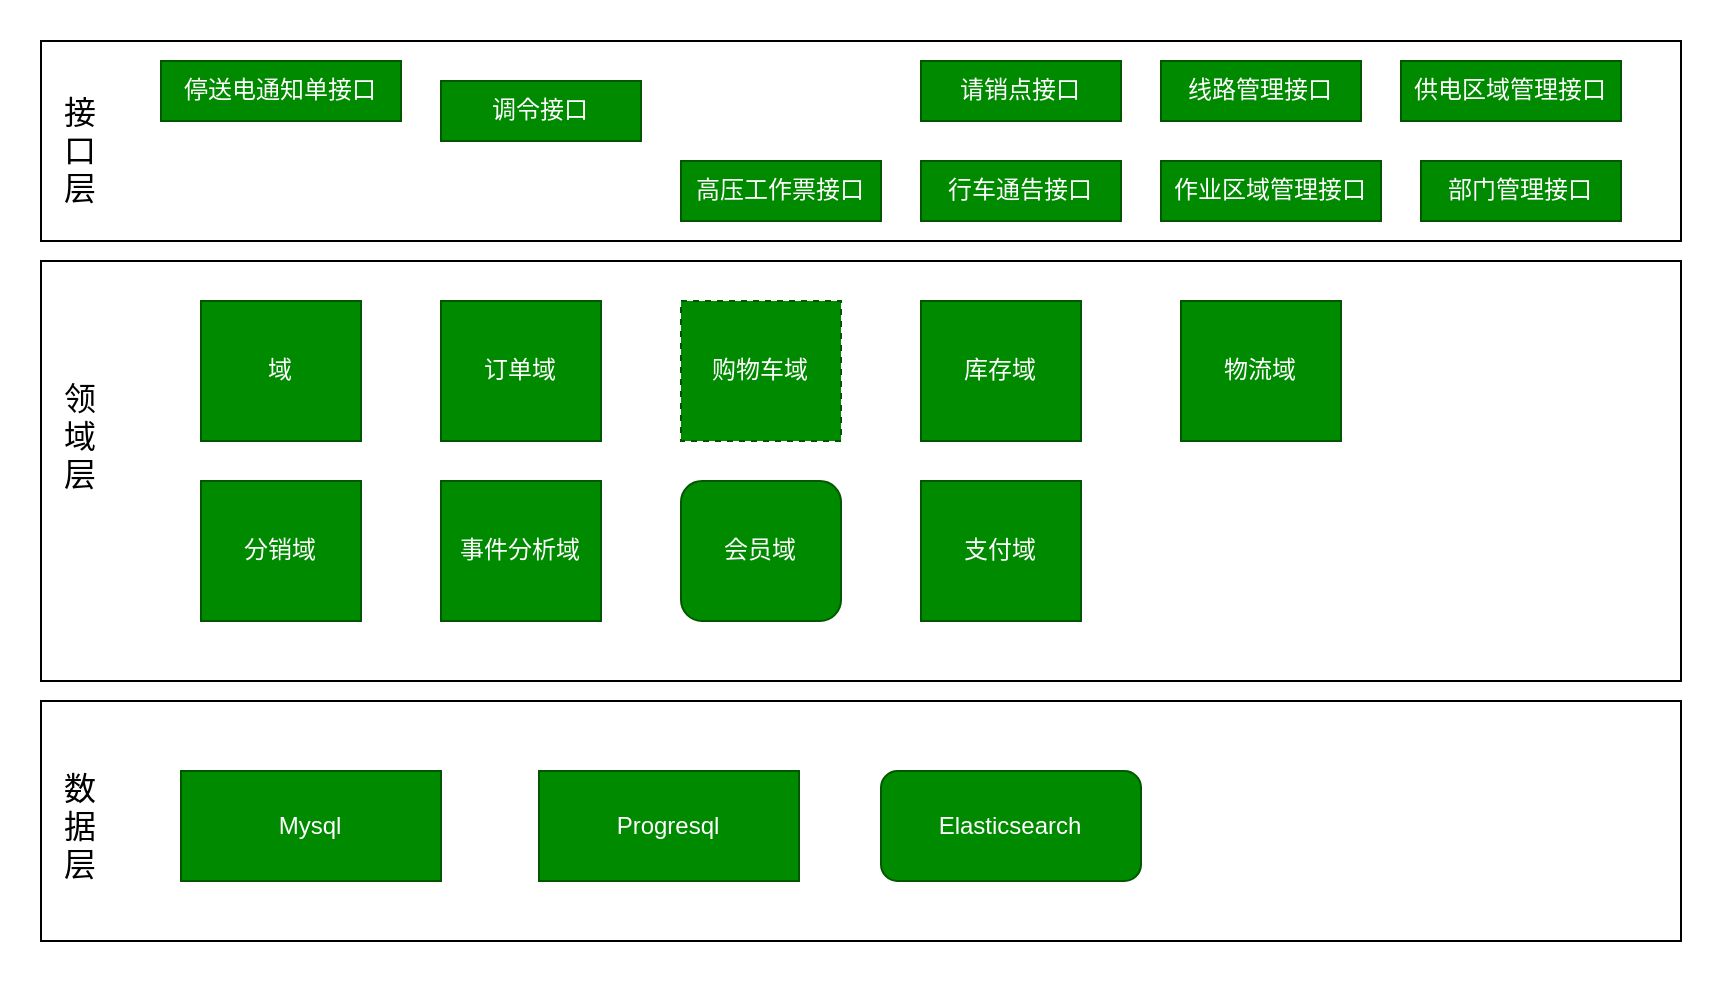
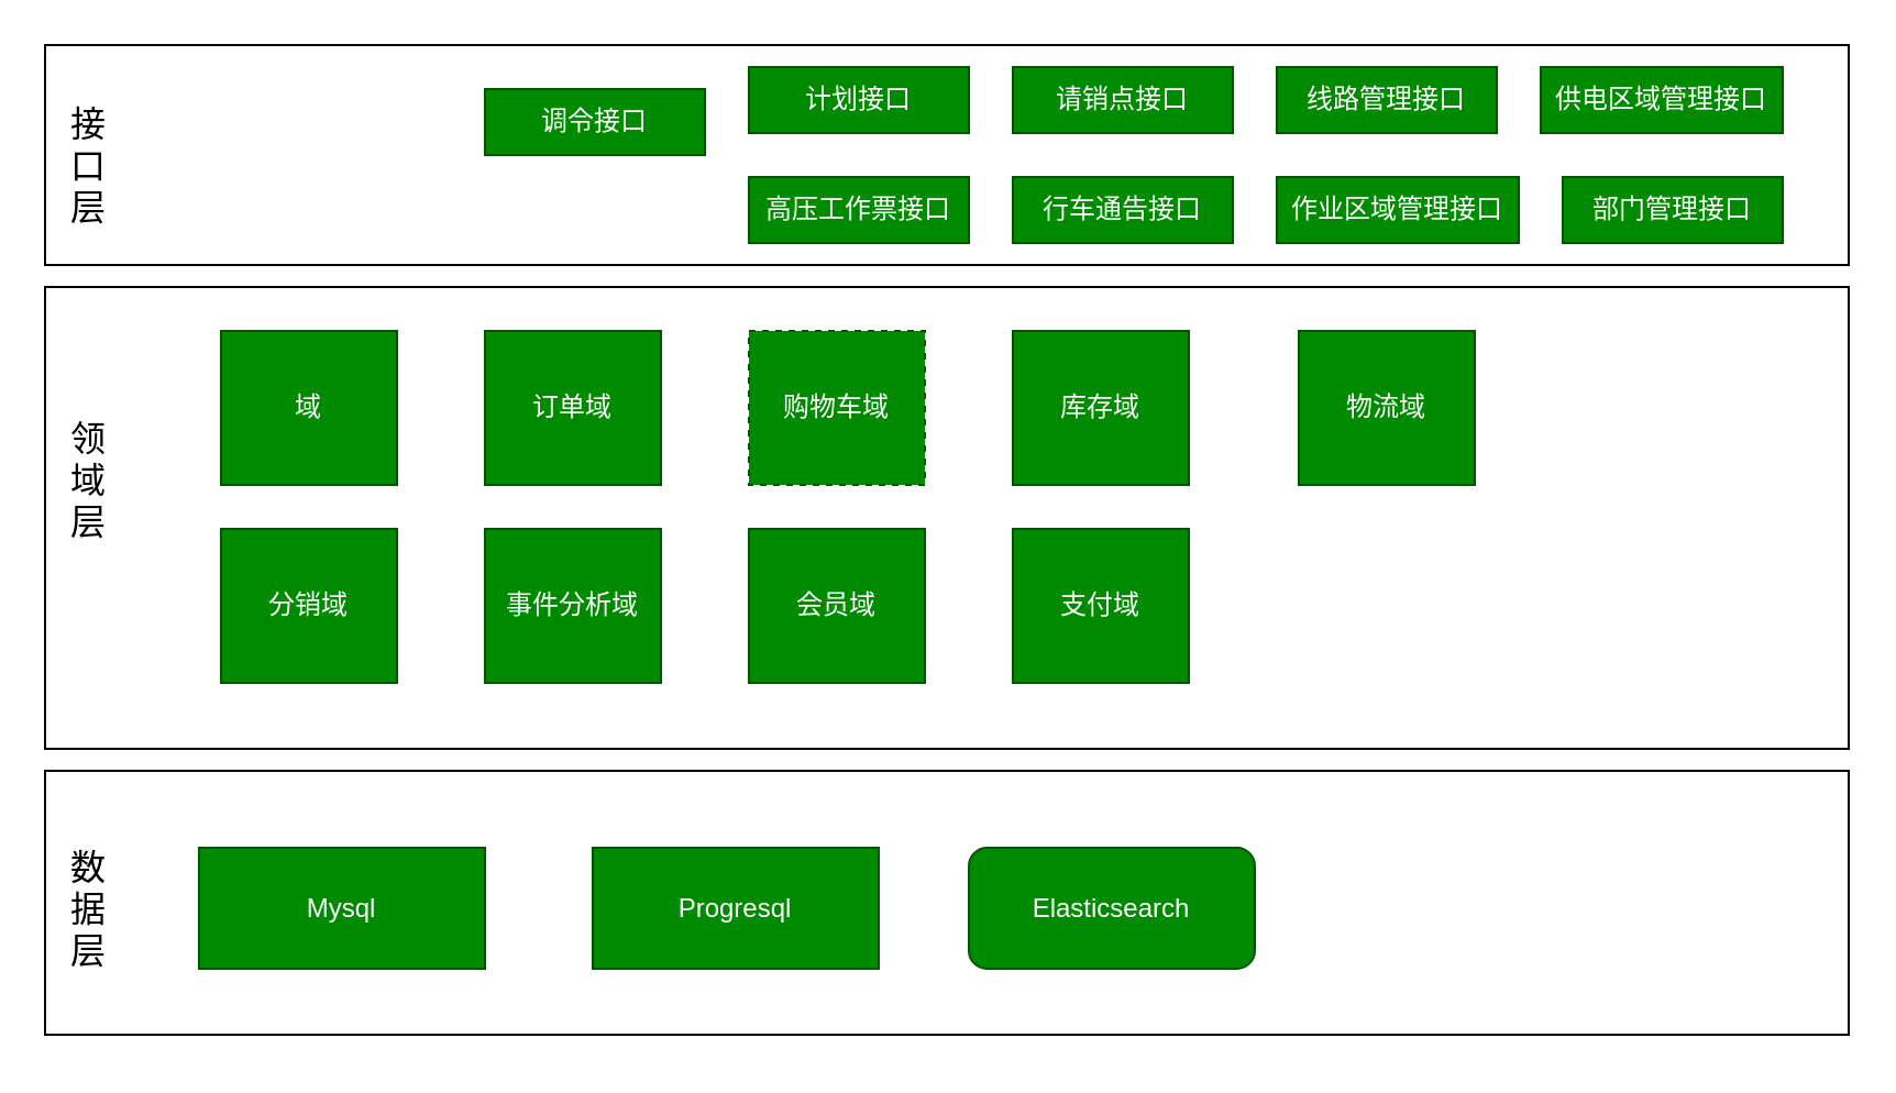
  <mxCell id="0" />
  <mxCell id="1" parent="0" />
  <mxCell id="2" value="" style="rounded=0;whiteSpace=wrap;html=1;" parent="1" vertex="1"><mxGeometry x="20" y="20" width="820" height="100" as="geometry" /></mxCell>
  <mxCell id="3" value="接口层" style="text;html=1;strokeColor=none;fillColor=none;align=center;verticalAlign=middle;whiteSpace=wrap;rounded=0;rotation=0;fontSize=16;" parent="1" vertex="1"><mxGeometry x="30" y="40" width="20" height="70" as="geometry" /></mxCell>
- <mxCell id="4" value="停送电通知单接口" style="rounded=0;whiteSpace=wrap;html=1;fillColor=#008a00;strokeColor=#005700;fontColor=#ffffff;" parent="1" vertex="1"><mxGeometry x="80" y="30" width="120" height="30" as="geometry" /></mxCell>
  <mxCell id="5" value="调令接口" style="rounded=0;whiteSpace=wrap;html=1;fillColor=#008a00;strokeColor=#005700;fontColor=#ffffff;" parent="1" vertex="1"><mxGeometry x="220" y="40" width="100" height="30" as="geometry" /></mxCell>
+ <mxCell id="6" value="计划接口" style="rounded=0;whiteSpace=wrap;html=1;fillColor=#008a00;strokeColor=#005700;fontColor=#ffffff;" parent="1" vertex="1"><mxGeometry x="340" y="30" width="100" height="30" as="geometry" /></mxCell>
  <mxCell id="7" value="请销点接口" style="rounded=0;whiteSpace=wrap;html=1;fillColor=#008a00;strokeColor=#005700;fontColor=#ffffff;" parent="1" vertex="1"><mxGeometry x="460" y="30" width="100" height="30" as="geometry" /></mxCell>
  <mxCell id="8" value="高压工作票接口" style="rounded=0;whiteSpace=wrap;html=1;fillColor=#008a00;strokeColor=#005700;fontColor=#ffffff;" parent="1" vertex="1"><mxGeometry x="340" y="80" width="100" height="30" as="geometry" /></mxCell>
  <mxCell id="9" value="行车通告接口" style="rounded=0;whiteSpace=wrap;html=1;fillColor=#008a00;strokeColor=#005700;fontColor=#ffffff;" parent="1" vertex="1"><mxGeometry x="460" y="80" width="100" height="30" as="geometry" /></mxCell>
  <mxCell id="10" value="" style="rounded=0;whiteSpace=wrap;html=1;fontSize=16;" parent="1" vertex="1"><mxGeometry x="20" y="130" width="820" height="210" as="geometry" /></mxCell>
  <mxCell id="11" value="领域层" style="text;html=1;strokeColor=none;fillColor=none;align=center;verticalAlign=middle;whiteSpace=wrap;rounded=0;rotation=0;fontSize=16;" parent="1" vertex="1"><mxGeometry x="30" y="155" width="20" height="125" as="geometry" /></mxCell>
  <mxCell id="12" value="域" style="rounded=0;whiteSpace=wrap;html=1;fillColor=#008a00;strokeColor=#005700;fontColor=#ffffff;" parent="1" vertex="1"><mxGeometry x="100" y="150" width="80" height="70" as="geometry" /></mxCell>
  <mxCell id="13" value="分销域" style="rounded=0;whiteSpace=wrap;html=1;fillColor=#008a00;strokeColor=#005700;fontColor=#ffffff;" parent="1" vertex="1"><mxGeometry x="100" y="240" width="80" height="70" as="geometry" /></mxCell>
  <mxCell id="14" value="订单域" style="rounded=0;whiteSpace=wrap;html=1;fillColor=#008a00;strokeColor=#005700;fontColor=#ffffff;" parent="1" vertex="1"><mxGeometry x="220" y="150" width="80" height="70" as="geometry" /></mxCell>
  <mxCell id="15" value="购物车域" style="rounded=0;whiteSpace=wrap;html=1;fillColor=#008a00;strokeColor=#005700;fontColor=#ffffff;dashed=1;" parent="1" vertex="1"><mxGeometry x="340" y="150" width="80" height="70" as="geometry" /></mxCell>
  <mxCell id="16" value="库存域" style="rounded=0;whiteSpace=wrap;html=1;fillColor=#008a00;strokeColor=#005700;fontColor=#ffffff;" parent="1" vertex="1"><mxGeometry x="460" y="150" width="80" height="70" as="geometry" /></mxCell>
  <mxCell id="17" value="物流域" style="rounded=0;whiteSpace=wrap;html=1;fillColor=#008a00;strokeColor=#005700;fontColor=#ffffff;" parent="1" vertex="1"><mxGeometry x="590" y="150" width="80" height="70" as="geometry" /></mxCell>
  <mxCell id="18" value="事件分析域" style="rounded=0;whiteSpace=wrap;html=1;fillColor=#008a00;strokeColor=#005700;fontColor=#ffffff;" parent="1" vertex="1"><mxGeometry x="220" y="240" width="80" height="70" as="geometry" /></mxCell>
- <mxCell id="19" value="会员域" style="whiteSpace=wrap;html=1;fillColor=#008a00;strokeColor=#005700;fontColor=#ffffff;rounded=1;" parent="1" vertex="1"><mxGeometry x="340" y="240" width="80" height="70" as="geometry" /></mxCell>
+ <mxCell id="19" value="会员域" style="rounded=0;whiteSpace=wrap;html=1;fillColor=#008a00;strokeColor=#005700;fontColor=#ffffff;" parent="1" vertex="1"><mxGeometry x="340" y="240" width="80" height="70" as="geometry" /></mxCell>
  <mxCell id="20" value="支付域" style="rounded=0;whiteSpace=wrap;html=1;fillColor=#008a00;strokeColor=#005700;fontColor=#ffffff;" parent="1" vertex="1"><mxGeometry x="460" y="240" width="80" height="70" as="geometry" /></mxCell>
  <mxCell id="21" value="" style="rounded=0;whiteSpace=wrap;html=1;fontSize=16;" parent="1" vertex="1"><mxGeometry x="20" y="350" width="820" height="120" as="geometry" /></mxCell>
  <mxCell id="22" value="数据层" style="text;html=1;strokeColor=none;fillColor=none;align=center;verticalAlign=middle;whiteSpace=wrap;rounded=0;rotation=0;fontSize=16;" parent="1" vertex="1"><mxGeometry x="30" y="350" width="20" height="125" as="geometry" /></mxCell>
  <mxCell id="23" value="Mysql" style="rounded=0;whiteSpace=wrap;html=1;fillColor=#008a00;strokeColor=#005700;fontColor=#ffffff;" parent="1" vertex="1"><mxGeometry x="90" y="385" width="130" height="55" as="geometry" /></mxCell>
  <mxCell id="24" value="Progresql" style="rounded=0;whiteSpace=wrap;html=1;fillColor=#008a00;strokeColor=#005700;fontColor=#ffffff;" parent="1" vertex="1"><mxGeometry x="269" y="385" width="130" height="55" as="geometry" /></mxCell>
  <mxCell id="25" value="Elasticsearch" style="whiteSpace=wrap;html=1;fillColor=#008a00;strokeColor=#005700;fontColor=#ffffff;rounded=1;" parent="1" vertex="1"><mxGeometry x="440" y="385" width="130" height="55" as="geometry" /></mxCell>
  <mxCell id="26" value="线路管理接口" style="rounded=0;whiteSpace=wrap;html=1;fillColor=#008a00;strokeColor=#005700;fontColor=#ffffff;" vertex="1" parent="1"><mxGeometry x="580" y="30" width="100" height="30" as="geometry" /></mxCell>
  <mxCell id="27" value="作业区域管理接口" style="rounded=0;whiteSpace=wrap;html=1;fillColor=#008a00;strokeColor=#005700;fontColor=#ffffff;" vertex="1" parent="1"><mxGeometry x="580" y="80" width="110" height="30" as="geometry" /></mxCell>
  <mxCell id="28" value="供电区域管理接口" style="rounded=0;whiteSpace=wrap;html=1;fillColor=#008a00;strokeColor=#005700;fontColor=#ffffff;" vertex="1" parent="1"><mxGeometry x="700" y="30" width="110" height="30" as="geometry" /></mxCell>
  <mxCell id="29" value="部门管理接口" style="rounded=0;whiteSpace=wrap;html=1;fillColor=#008a00;strokeColor=#005700;fontColor=#ffffff;" vertex="1" parent="1"><mxGeometry x="710" y="80" width="100" height="30" as="geometry" /></mxCell>
